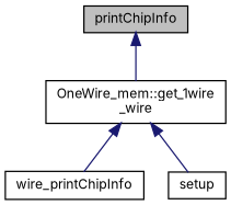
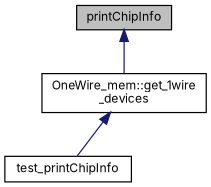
  digraph {
    fontname=Inter
    rankdir=TB
    node [color=black fillcolor=white fontname=Inter fontsize=10 shape=record style=filled]
    edge [color=midnightblue dir=back fontname=Inter fontsize=10 labelfontname=Helvetica labelfontsize=10 style=solid]
    n1 [fillcolor=grey75 fontcolor=black height=0.2 label=printChipInfo width=0.4]
-   n2 [height=0.2 label="OneWire_mem::get_1wire\l_wire" width=0.4]
-   n3 [height=0.2 label=wire_printChipInfo width=0.4]
-   n4 [height=0.2 label=setup width=0.4]
+   n2 [height=0.2 label="OneWire_mem::get_1wire\l_devices" width=0.4]
+   n3 [height=0.2 label=test_printChipInfo width=0.4]
    n1 -> n2
    n2 -> n3
-   n2 -> n4
  }
